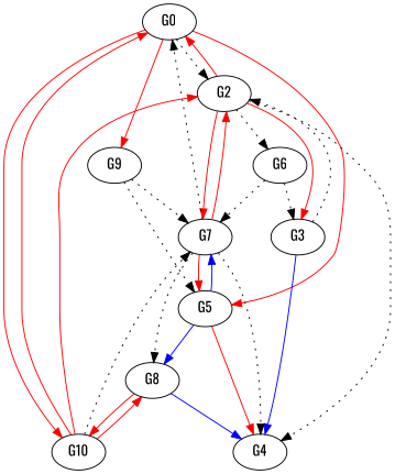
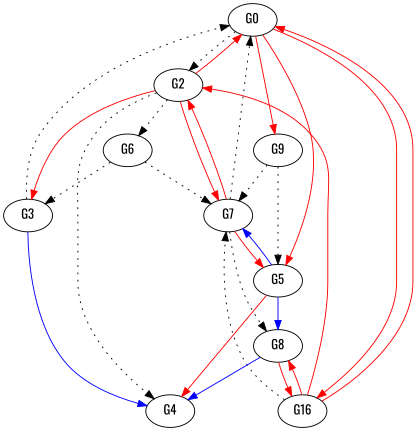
  digraph {
    fontname=Oswald
    node [fontname=Oswald]
    edge [fontname=Oswald color=red]
    n1 [label=G0]
    n2 [label=G2]
    n3 [label=G5]
    n4 [label=G9]
-   n5 [label=G10]
+   n5 [label=G16]
    n6 [label=G3]
    n7 [label=G4]
    n8 [label=G6]
    n9 [label=G7]
    n10 [label=G8]
    n1 -> n2 [style=dotted color=""]
    n1 -> n3
    n1 -> n4
    n1 -> n5
    n2 -> n1
    n2 -> n6
    n2 -> n7 [style=dotted color=""]
    n2 -> n8 [style=dotted color=""]
    n2 -> n9
    n3 -> n7
    n3 -> n9 [color=blue]
    n3 -> n10 [color=blue]
    n4 -> n3 [style=dotted color=""]
    n4 -> n9 [style=dotted color=""]
    n5 -> n1
    n5 -> n2
    n5 -> n9 [style=dotted color=""]
    n5 -> n10
-   n6 -> n2 [style=dotted color=""]
+   n6 -> n1 [style=dotted color=""]
    n6 -> n7 [color=blue]
    n8 -> n6 [style=dotted color=""]
    n8 -> n9 [style=dotted color=""]
    n9 -> n1 [style=dotted color=""]
    n9 -> n2
    n9 -> n3
-   n9 -> n7 [style=dotted color=""]
    n9 -> n10 [style=dotted color=""]
    n10 -> n5
    n10 -> n7 [color=blue]
  }
